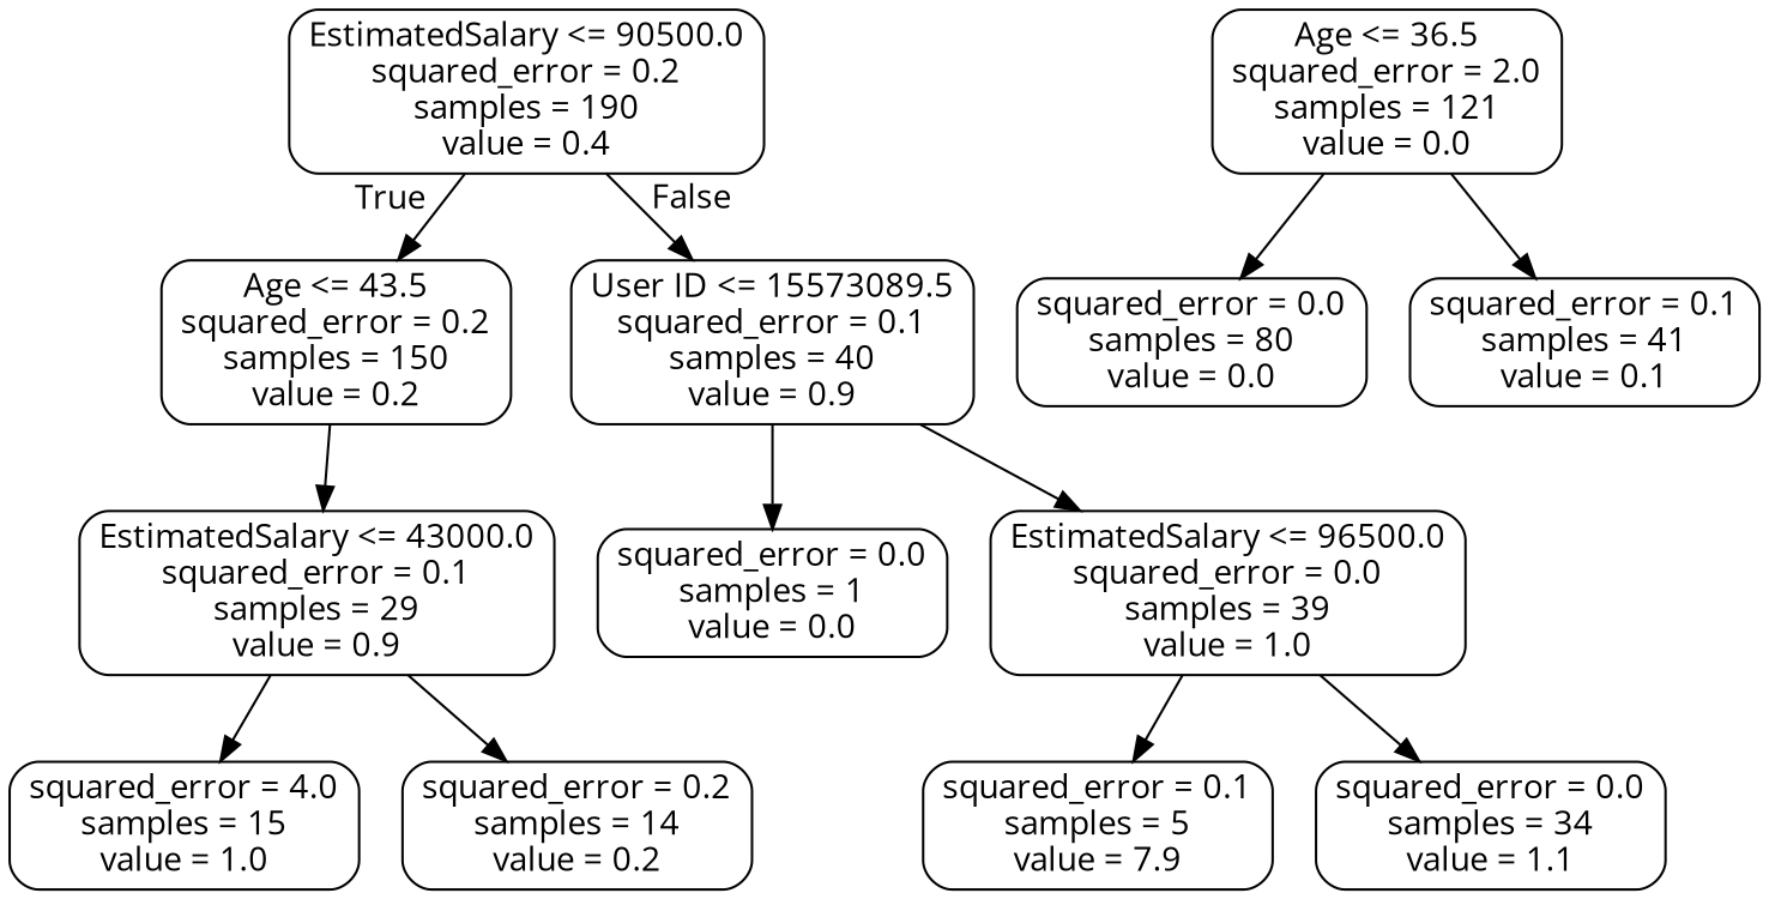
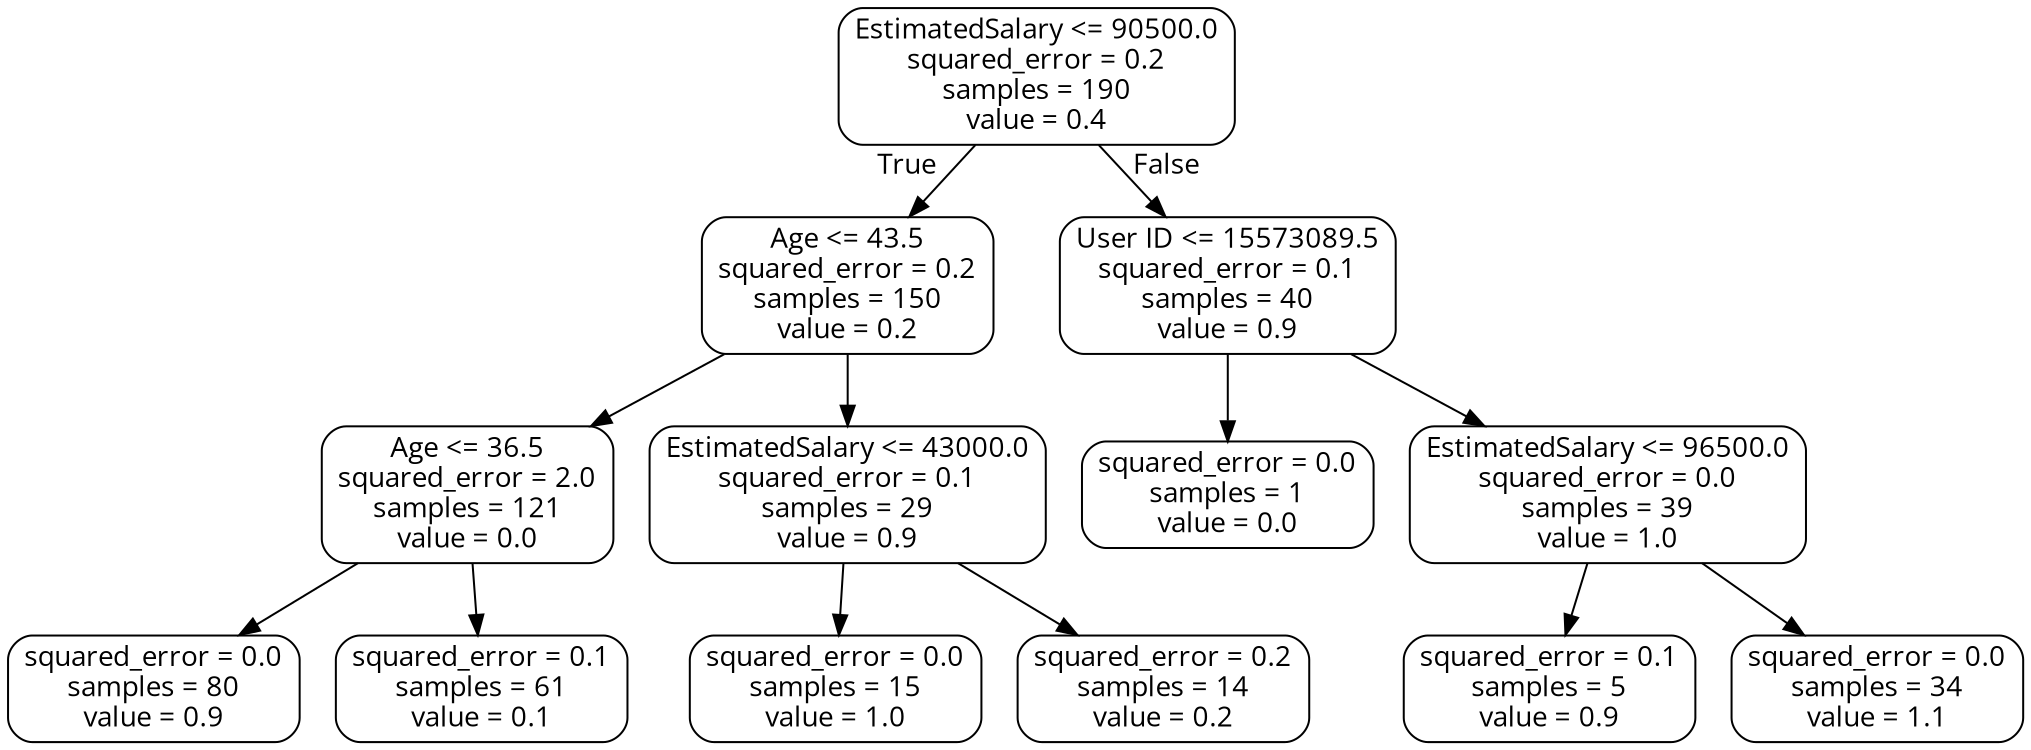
  digraph {
    fontname="Open Sans"
    node [color=black fontname="Open Sans" shape=box style=rounded]
    edge [fontname="Open Sans"]
    n1 [label="EstimatedSalary <= 90500.0\nsquared_error = 0.2\nsamples = 190\nvalue = 0.4"]
    n2 [label="Age <= 43.5\nsquared_error = 0.2\nsamples = 150\nvalue = 0.2"]
    n3 [label="User ID <= 15573089.5\nsquared_error = 0.1\nsamples = 40\nvalue = 0.9"]
    n4 [label="Age <= 36.5\nsquared_error = 2.0\nsamples = 121\nvalue = 0.0"]
    n5 [label="EstimatedSalary <= 43000.0\nsquared_error = 0.1\nsamples = 29\nvalue = 0.9"]
    n6 [label="squared_error = 0.0\nsamples = 1\nvalue = 0.0"]
    n7 [label="EstimatedSalary <= 96500.0\nsquared_error = 0.0\nsamples = 39\nvalue = 1.0"]
-   n8 [label="squared_error = 0.0\nsamples = 80\nvalue = 0.0"]
-   n9 [label="squared_error = 0.1\nsamples = 41\nvalue = 0.1"]
-   n10 [label="squared_error = 4.0\nsamples = 15\nvalue = 1.0"]
+   n8 [label="squared_error = 0.0\nsamples = 80\nvalue = 0.9"]
+   n9 [label="squared_error = 0.1\nsamples = 61\nvalue = 0.1"]
+   n10 [label="squared_error = 0.0\nsamples = 15\nvalue = 1.0"]
    n11 [label="squared_error = 0.2\nsamples = 14\nvalue = 0.2"]
-   n12 [label="squared_error = 0.1\nsamples = 5\nvalue = 7.9"]
+   n12 [label="squared_error = 0.1\nsamples = 5\nvalue = 0.9"]
    n13 [label="squared_error = 0.0\nsamples = 34\nvalue = 1.1"]
    n1 -> n2 [headlabel=True labelangle=45 labeldistance=2.5]
    n1 -> n3 [headlabel=False labelangle=-45 labeldistance=2.5]
+   n2 -> n4
    n2 -> n5
    n3 -> n6
    n3 -> n7
    n4 -> n8
    n4 -> n9
    n5 -> n10
    n5 -> n11
    n7 -> n12
    n7 -> n13
  }
